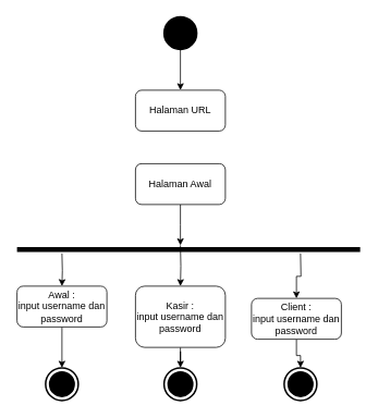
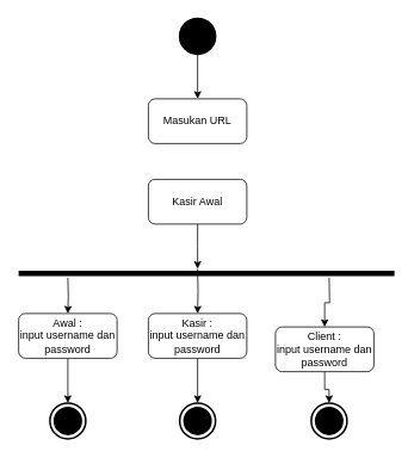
  <mxCell id="0" />
  <mxCell id="1" parent="0" />
  <mxCell id="2" value="" style="edgeStyle=orthogonalEdgeStyle;rounded=0;orthogonalLoop=1;jettySize=auto;html=1;" edge="1" parent="1" source="3" target="4"><mxGeometry relative="1" as="geometry" /></mxCell>
  <mxCell id="3" value="" style="shape=ellipse;html=1;fillColor=#000000;strokeWidth=2;verticalLabelPosition=bottom;verticalAlignment=top;perimeter=ellipsePerimeter;" vertex="1" parent="1"><mxGeometry x="200" y="20" width="40" height="40" as="geometry" /></mxCell>
- <mxCell id="4" value="Halaman URL" style="shape=rect;html=1;rounded=1;whiteSpace=wrap;align=center;" vertex="1" parent="1"><mxGeometry x="165" y="110" width="110" height="50" as="geometry" /></mxCell>
+ <mxCell id="4" value="Masukan URL" style="shape=rect;html=1;rounded=1;whiteSpace=wrap;align=center;" vertex="1" parent="1"><mxGeometry x="165" y="110" width="110" height="50" as="geometry" /></mxCell>
  <mxCell id="5" value="" style="edgeStyle=orthogonalEdgeStyle;rounded=0;orthogonalLoop=1;jettySize=auto;html=1;shadow=0;targetPerimeterSpacing=9;strokeWidth=1;" edge="1" parent="1" source="6"><mxGeometry relative="1" as="geometry"><mxPoint x="220" y="300" as="targetPoint" /></mxGeometry></mxCell>
- <mxCell id="6" value="Halaman Awal" style="shape=rect;html=1;rounded=1;whiteSpace=wrap;align=center;" vertex="1" parent="1"><mxGeometry x="165" y="200" width="110" height="50" as="geometry" /></mxCell>
+ <mxCell id="6" value="Kasir Awal" style="shape=rect;html=1;rounded=1;whiteSpace=wrap;align=center;" vertex="1" parent="1"><mxGeometry x="165" y="200" width="110" height="50" as="geometry" /></mxCell>
  <mxCell id="7" value="" style="endArrow=none;html=1;shadow=0;strokeWidth=6;" edge="1" parent="1"><mxGeometry width="50" height="50" relative="1" as="geometry"><mxPoint x="20" y="305" as="sourcePoint" /><mxPoint x="440" y="305" as="targetPoint" /></mxGeometry></mxCell>
  <mxCell id="8" value="" style="edgeStyle=orthogonalEdgeStyle;rounded=0;orthogonalLoop=1;jettySize=auto;html=1;shadow=0;targetPerimeterSpacing=9;strokeWidth=1;entryX=0.5;entryY=0;entryDx=0;entryDy=0;entryPerimeter=0;" edge="1" parent="1" source="9" target="17"><mxGeometry relative="1" as="geometry" /></mxCell>
  <mxCell id="9" value="&lt;div&gt;Awal : &lt;br&gt;&lt;/div&gt;&lt;div&gt;input username dan password&lt;br&gt;&lt;/div&gt;" style="shape=rect;html=1;rounded=1;whiteSpace=wrap;align=center;" vertex="1" parent="1"><mxGeometry x="20" y="350" width="110" height="50" as="geometry" /></mxCell>
  <mxCell id="10" value="" style="edgeStyle=orthogonalEdgeStyle;rounded=0;orthogonalLoop=1;jettySize=auto;html=1;shadow=0;targetPerimeterSpacing=9;strokeWidth=1;entryX=0.5;entryY=0;entryDx=0;entryDy=0;entryPerimeter=0;" edge="1" parent="1" source="11" target="18"><mxGeometry relative="1" as="geometry" /></mxCell>
- <mxCell id="11" value="&lt;div&gt;Kasir : &lt;br&gt;&lt;/div&gt;&lt;div&gt;input username dan password&lt;br&gt;&lt;/div&gt;" style="shape=rect;html=1;rounded=1;whiteSpace=wrap;align=center;" vertex="1" parent="1"><mxGeometry x="165" y="350" width="110" height="75" as="geometry" /></mxCell>
+ <mxCell id="11" value="&lt;div&gt;Kasir : &lt;br&gt;&lt;/div&gt;&lt;div&gt;input username dan password&lt;br&gt;&lt;/div&gt;" style="shape=rect;html=1;rounded=1;whiteSpace=wrap;align=center;" vertex="1" parent="1"><mxGeometry x="165" y="350" width="110" height="50" as="geometry" /></mxCell>
  <mxCell id="12" value="" style="edgeStyle=orthogonalEdgeStyle;rounded=0;orthogonalLoop=1;jettySize=auto;html=1;shadow=0;targetPerimeterSpacing=9;strokeWidth=1;entryX=0.5;entryY=0;entryDx=0;entryDy=0;entryPerimeter=0;" edge="1" parent="1" source="13" target="19"><mxGeometry relative="1" as="geometry" /></mxCell>
  <mxCell id="13" value="&lt;div&gt;Client : &lt;br&gt;&lt;/div&gt;&lt;div&gt;input username dan password&lt;br&gt;&lt;/div&gt;" style="shape=rect;html=1;rounded=1;whiteSpace=wrap;align=center;" vertex="1" parent="1"><mxGeometry x="307" y="365" width="110" height="50" as="geometry" /></mxCell>
  <mxCell id="14" value="" style="edgeStyle=orthogonalEdgeStyle;rounded=0;orthogonalLoop=1;jettySize=auto;html=1;shadow=0;targetPerimeterSpacing=9;strokeWidth=1;entryX=0.5;entryY=0;entryDx=0;entryDy=0;" edge="1" parent="1" target="9"><mxGeometry relative="1" as="geometry"><mxPoint x="75" y="310" as="sourcePoint" /><mxPoint x="220" y="300" as="targetPoint" /></mxGeometry></mxCell>
  <mxCell id="15" value="" style="edgeStyle=orthogonalEdgeStyle;rounded=0;orthogonalLoop=1;jettySize=auto;html=1;shadow=0;targetPerimeterSpacing=9;strokeWidth=1;entryX=0.5;entryY=0;entryDx=0;entryDy=0;" edge="1" parent="1" target="11"><mxGeometry relative="1" as="geometry"><mxPoint x="220" y="300" as="sourcePoint" /><mxPoint x="75" y="350" as="targetPoint" /></mxGeometry></mxCell>
  <mxCell id="16" value="" style="edgeStyle=orthogonalEdgeStyle;rounded=0;orthogonalLoop=1;jettySize=auto;html=1;shadow=0;targetPerimeterSpacing=9;strokeWidth=1;entryX=0.5;entryY=0;entryDx=0;entryDy=0;" edge="1" parent="1" target="13"><mxGeometry relative="1" as="geometry"><mxPoint x="367" y="310" as="sourcePoint" /><mxPoint x="220" y="350" as="targetPoint" /></mxGeometry></mxCell>
  <mxCell id="17" value="" style="html=1;shape=mxgraph.sysml.actFinal;strokeWidth=2;verticalLabelPosition=bottom;verticalAlignment=top;" vertex="1" parent="1"><mxGeometry x="55" y="450" width="40" height="40" as="geometry" /></mxCell>
  <mxCell id="18" value="" style="html=1;shape=mxgraph.sysml.actFinal;strokeWidth=2;verticalLabelPosition=bottom;verticalAlignment=top;" vertex="1" parent="1"><mxGeometry x="200" y="450" width="40" height="40" as="geometry" /></mxCell>
  <mxCell id="19" value="" style="html=1;shape=mxgraph.sysml.actFinal;strokeWidth=2;verticalLabelPosition=bottom;verticalAlignment=top;" vertex="1" parent="1"><mxGeometry x="347" y="450" width="40" height="40" as="geometry" /></mxCell>
